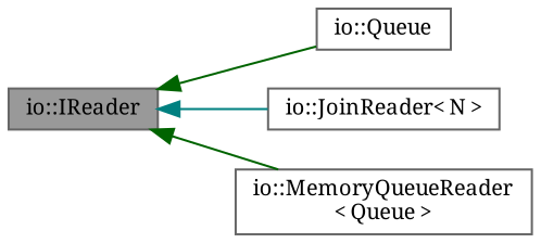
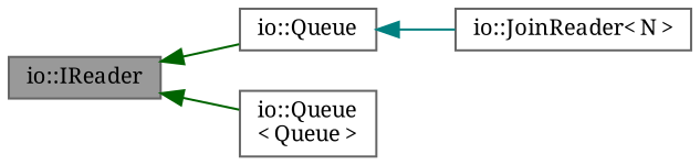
  digraph {
    fontname="Noto Serif"
    rankdir=LR
    node [color=gray40 fillcolor=white fontname="Noto Serif" fontsize=10 shape=box style=filled]
    edge [color=darkgreen dir=back fontname="Noto Serif" fontsize=10 labelfontname=Helvetica labelfontsize=10 style=solid]
    n1 [fillcolor=grey60 fontcolor=black height=0.2 label="io::IReader" width=0.4]
    n2 [height=0.2 label="io::Queue" width=0.4]
    n3 [height=0.2 label="io::JoinReader\< N \>" width=0.4]
-   n4 [height=0.2 label="io::MemoryQueueReader\l\< Queue \>" width=0.4]
+   n4 [height=0.2 label="io::Queue\l\< Queue \>" width=0.4]
    n1 -> n2
-   n1 -> n3 [color=teal]
+   n2 -> n3 [color=teal]
    n1 -> n4
  }
